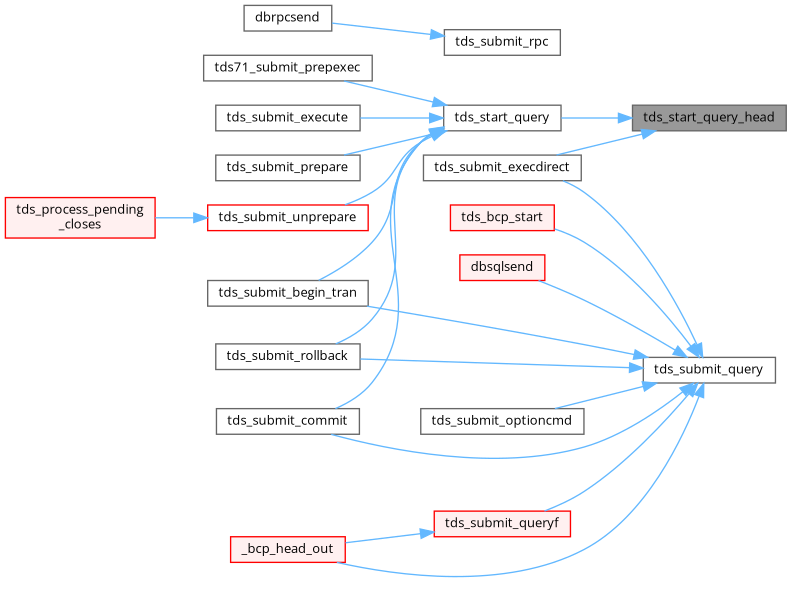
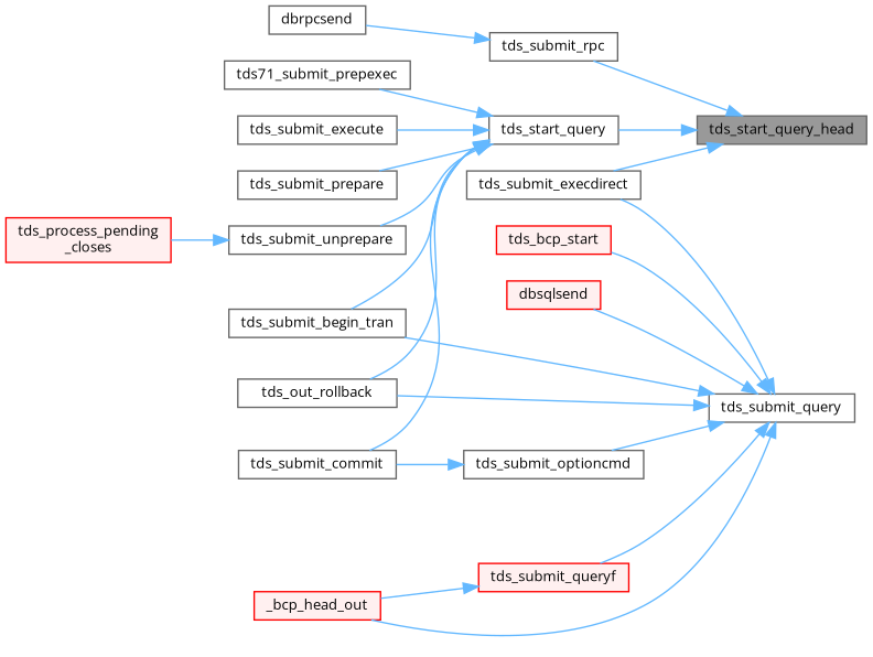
  digraph {
    fontname="Open Sans"
    rankdir=RL
    node [color=grey40 fillcolor=white fontname="Open Sans" fontsize=10 shape=box style=filled]
    edge [color=steelblue1 dir=back fontname="Open Sans" fontsize=10 labelfontname=Helvetica labelfontsize=10 style=solid]
    n1 [color=gray40 fillcolor=grey60 fontcolor=black height=0.2 label=tds_start_query_head width=0.4]
    n2 [height=0.2 label=tds_start_query width=0.4]
    n3 [height=0.2 label=tds_submit_execdirect width=0.4]
    n4 [height=0.2 label=tds_submit_rpc width=0.4]
    n5 [height=0.2 label=tds71_submit_prepexec width=0.4]
    n6 [height=0.2 label=tds_submit_begin_tran width=0.4]
    n7 [height=0.2 label=tds_submit_commit width=0.4]
    n8 [height=0.2 label=tds_submit_execute width=0.4]
    n9 [height=0.2 label=tds_submit_prepare width=0.4]
-   n10 [height=0.2 label=tds_submit_rollback width=0.4]
-   n11 [color=red height=0.2 label=tds_submit_unprepare width=0.4]
+   n10 [height=0.2 label=tds_out_rollback width=0.4]
+   n11 [height=0.2 label=tds_submit_unprepare width=0.4]
    n12 [height=0.2 label=dbrpcsend width=0.4]
    n13 [color=red fillcolor="#FFF0F0" height=0.2 label="tds_process_pending\l_closes" width=0.4]
    n14 [height=0.2 label=tds_submit_query width=0.4]
    n15 [color=red fillcolor="#FFF0F0" height=0.2 label=_bcp_head_out width=0.4]
    n16 [color=red fillcolor="#FFF0F0" height=0.2 label=dbsqlsend width=0.4]
    n17 [color=red fillcolor="#FFF0F0" height=0.2 label=tds_bcp_start width=0.4]
    n18 [height=0.2 label=tds_submit_optioncmd width=0.4]
    n19 [color=red fillcolor="#FFF0F0" height=0.2 label=tds_submit_queryf width=0.4]
    n1 -> n2
    n1 -> n3
+   n1 -> n4
    n2 -> n5
    n2 -> n6
    n2 -> n7
    n2 -> n8
    n2 -> n9
    n2 -> n10
    n2 -> n11
    n4 -> n12
    n11 -> n13
    n14 -> n3
    n14 -> n6
-   n14 -> n7
+   n18 -> n7
    n14 -> n10
    n14 -> n15
    n14 -> n16
    n14 -> n17
    n14 -> n18
    n14 -> n19
    n19 -> n15
  }
